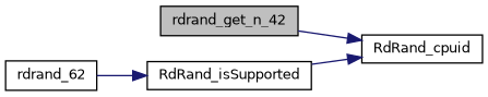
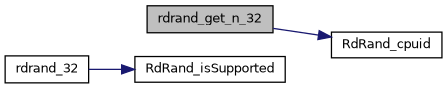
  digraph {
    rankdir=LR
    node [color=black fillcolor=white fontname=Helvetica fontsize=10 shape=record style=filled]
    edge [color=midnightblue fontname=Helvetica fontsize=10 labelfontname=Helvetica labelfontsize=10 style=solid]
-   n1 [fillcolor=grey75 fontcolor=black height=0.2 label=rdrand_get_n_42 width=0.4]
+   n1 [fillcolor=grey75 fontcolor=black height=0.2 label=rdrand_get_n_32 width=0.4]
    n2 [height=0.2 label=RdRand_cpuid width=0.4]
-   n3 [height=0.2 label=rdrand_62 width=0.4]
+   n3 [height=0.2 label=rdrand_32 width=0.4]
    n4 [height=0.2 label=RdRand_isSupported width=0.4]
    n1 -> n2
    n3 -> n4
-   n4 -> n2
  }
